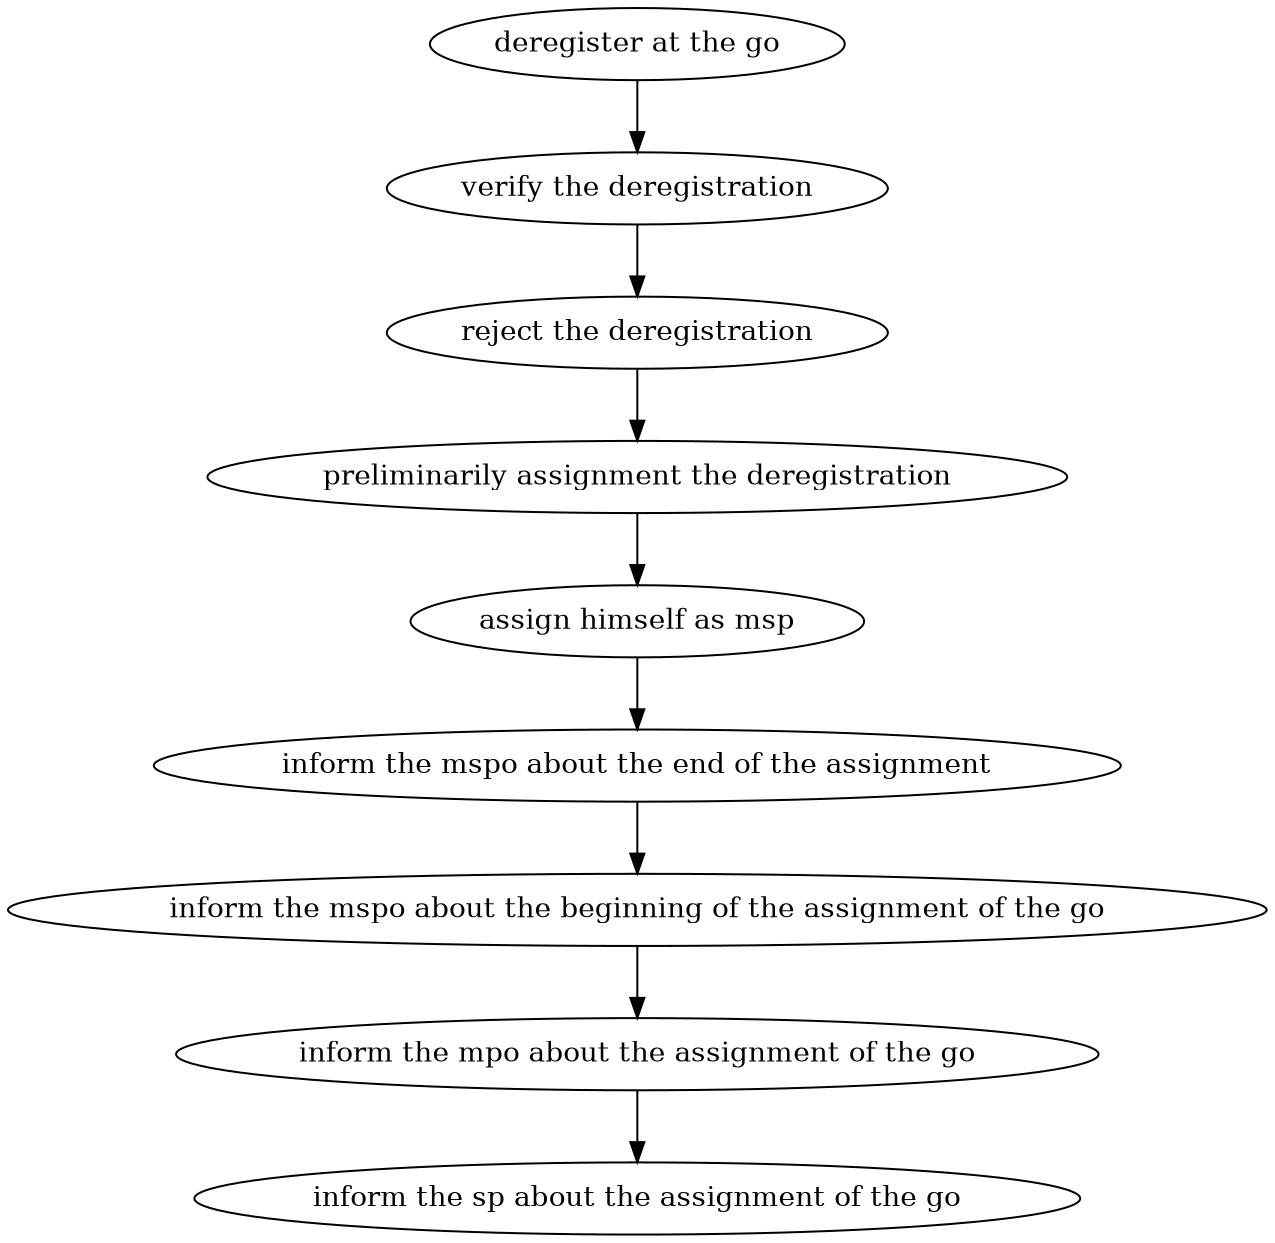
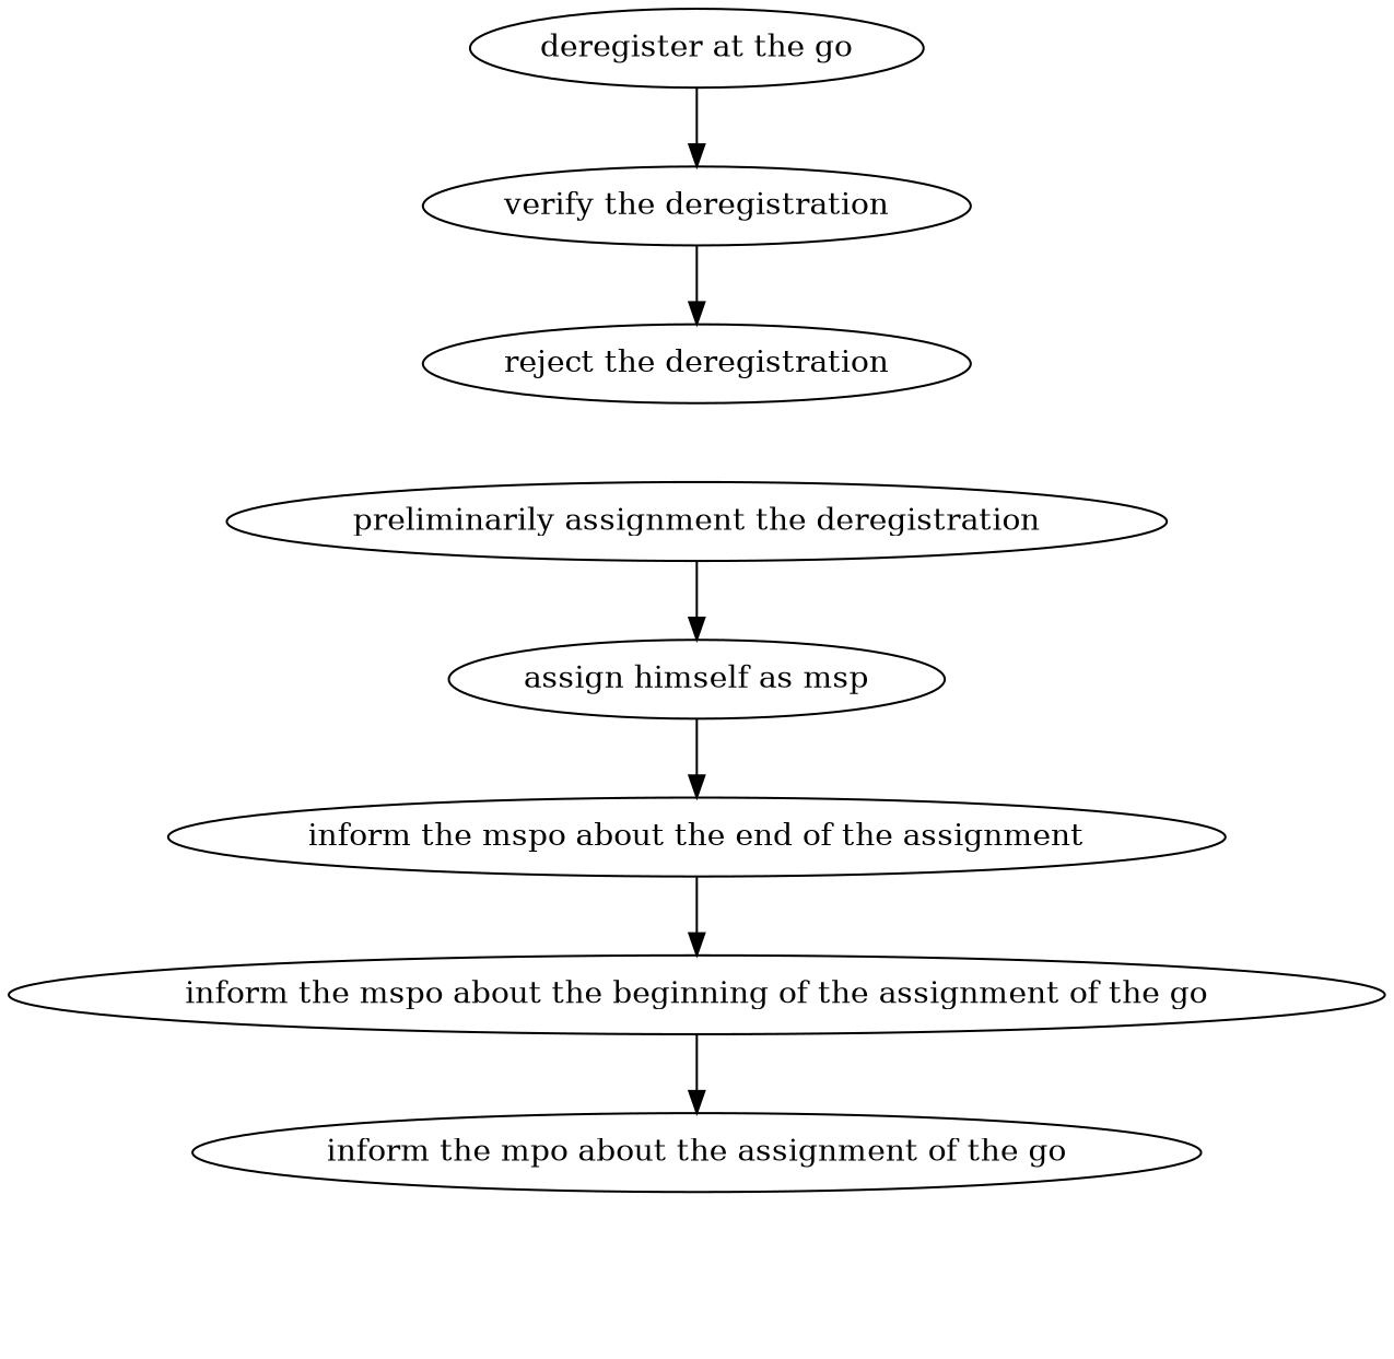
  strict digraph {
    edge [attrs="{'type': 'flow', 'label': 'flow'}"]
    "deregister at the go" [attrs="{'type': 'Activity', 'label': 'deregister at the go'}"]
    "verify the deregistration" [attrs="{'type': 'Activity', 'label': 'verify the deregistration'}"]
    "reject the deregistration" [attrs="{'type': 'Activity', 'label': 'reject the deregistration'}"]
    n4 [attrs="{'type': 'Activity', 'label': 'preliminarily confirm the deregistration'}" label="preliminarily assignment the deregistration"]
    "assign himself as msp" [attrs="{'type': 'Activity', 'label': 'assign himself as msp'}"]
    "inform the mspo about the end of the assignment" [attrs="{'type': 'Activity', 'label': 'inform the mspo about the end of the assignment'}"]
    "inform the mspo about the beginning of the assignment of the go" [attrs="{'type': 'Activity', 'label': 'inform the mspo about the beginning of the assignment of the go'}"]
    "inform the mpo about the assignment of the go" [attrs="{'type': 'Activity', 'label': 'inform the mpo about the assignment of the go'}"]
-   "inform the sp about the assignment of the go" [attrs="{'type': 'Activity', 'label': 'inform the sp about the assignment of the go'}"]
    "deregister at the go" -> "verify the deregistration"
    "verify the deregistration" -> "reject the deregistration"
-   "reject the deregistration" -> n4
    n4 -> "assign himself as msp"
    "assign himself as msp" -> "inform the mspo about the end of the assignment"
    "inform the mspo about the end of the assignment" -> "inform the mspo about the beginning of the assignment of the go"
    "inform the mspo about the beginning of the assignment of the go" -> "inform the mpo about the assignment of the go"
-   "inform the mpo about the assignment of the go" -> "inform the sp about the assignment of the go"
  }
